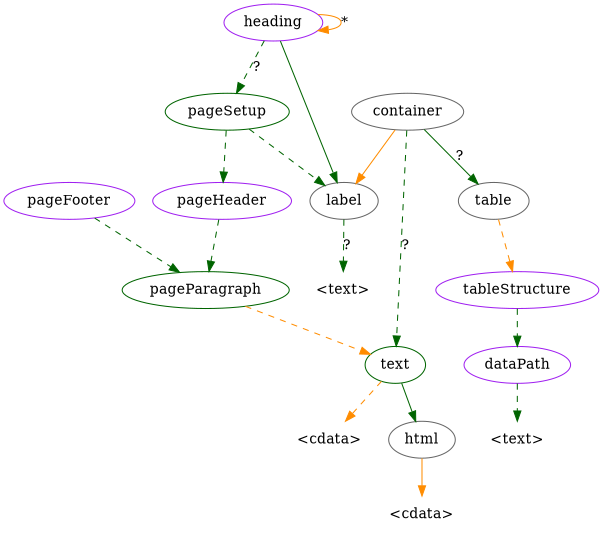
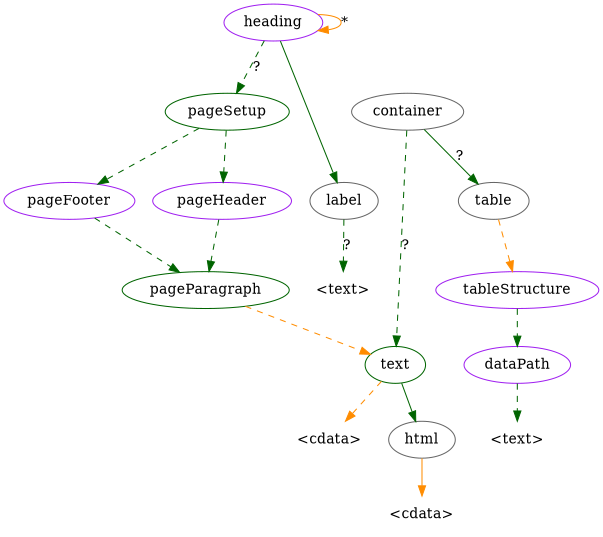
  digraph {
    node [color=purple]
    edge [color=darkgreen style=dashed]
    heading
    pageSetup [color=darkgreen]
    label [color=gray40]
    pageHeader
    pageFooter
    n6 [color=darkgreen label="<text>" shape=plaintext]
    container [color=gray40]
    table [color=gray40]
    text [color=darkgreen]
    pageParagraph [color=darkgreen]
    tableStructure
    html [color=gray40]
    n13 [color=gray40 label="<cdata>" shape=plaintext]
    dataPath
    n15 [label="<cdata>" shape=plaintext]
    n16 [color=gray40 label="<text>" shape=plaintext]
    heading -> heading [color=darkorange label="*" style=solid]
    heading -> pageSetup [label="?"]
    heading -> label [style=solid]
    pageSetup -> pageHeader
-   pageSetup -> label
+   pageSetup -> pageFooter
    label -> n6 [label="?"]
    pageHeader -> pageParagraph
    pageFooter -> pageParagraph
-   container -> label [color=darkorange style=solid]
    container -> table [label="?" style=solid]
    container -> text [label="?"]
    table -> tableStructure [color=darkorange]
    text -> html [style=solid]
    text -> n13 [color=darkorange]
    pageParagraph -> text [color=darkorange]
    tableStructure -> dataPath
    html -> n15 [color=darkorange style=solid]
    dataPath -> n16
  }
